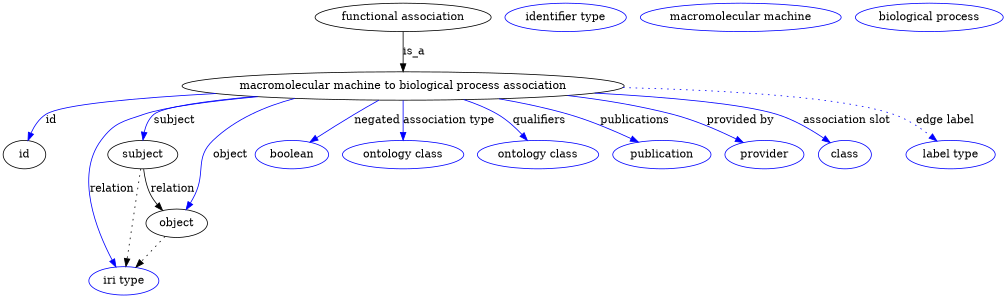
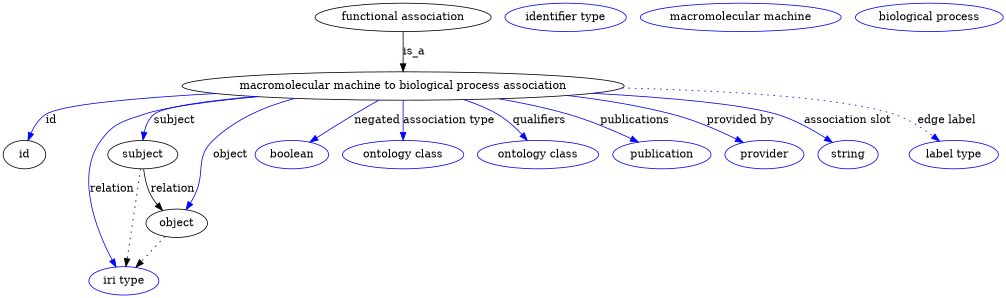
  digraph {
    node [color=blue]
    edge [color=blue style=solid]
    n1 [height=0.5 label="macromolecular machine to biological process association" width=6.0175 color=""]
    id [height=0.5 width=0.75 color=""]
    subject [height=0.5 width=0.97656 color=""]
    n4 [height=0.5 label="iri type" width=0.9834]
    object [height=0.5 width=0.88096 color=""]
    n6 [height=0.5 label=boolean width=1.0584]
    n7 [height=0.5 label="ontology class" width=1.6931]
    n8 [height=0.5 label="ontology class" width=1.6931]
    n9 [height=0.5 label=publication width=1.3859]
    n10 [height=0.5 label=provider width=1.1129]
-   n11 [height=0.5 label=class width=0.8403]
+   n11 [height=0.5 label=string width=0.8403]
    n12 [height=0.5 label="label type" width=1.2425]
    "functional association" [height=0.5 width=2.4296 color=""]
    n14 [height=0.5 label="identifier type" width=1.652]
    n15 [height=0.5 label="macromolecular machine" width=2.7701]
    n16 [height=0.5 label="biological process" width=2.0612]
    n1 -> id [label=id]
    n1 -> subject [label=subject]
    n1 -> n4 [label=relation]
    n1 -> object [label=object]
    n1 -> n6 [label=negated]
    n1 -> n7 [label="association type"]
    n1 -> n8 [label=qualifiers]
    n1 -> n9 [label=publications]
    n1 -> n10 [label="provided by"]
    n1 -> n11 [label="association slot"]
    n1 -> n12 [label="edge label" style=dotted]
    subject -> n4 [style=dotted color=""]
    subject -> object [label=relation color="" style=""]
    object -> n4 [style=dotted color=""]
    "functional association" -> n1 [label=is_a color="" style=""]
  }
